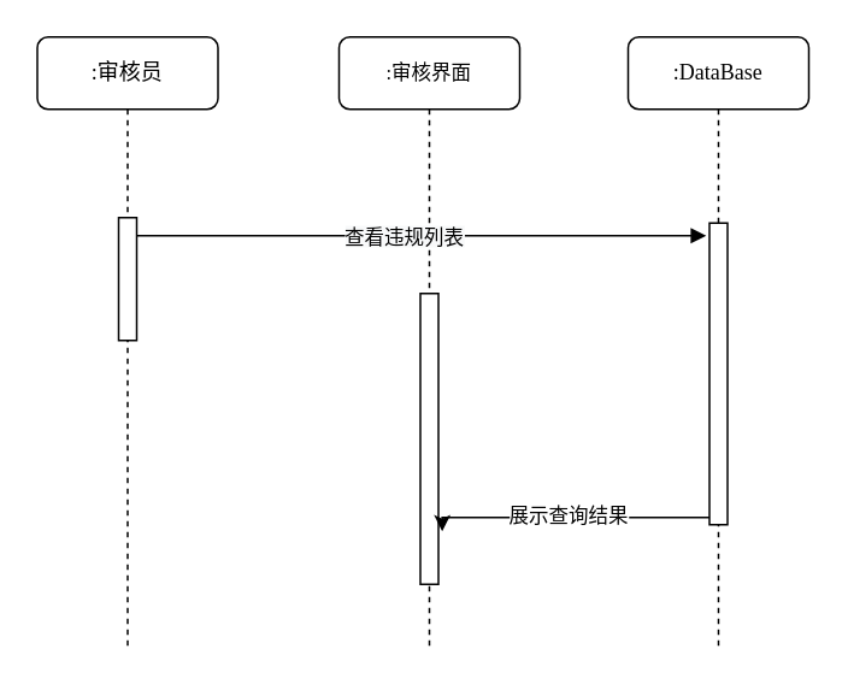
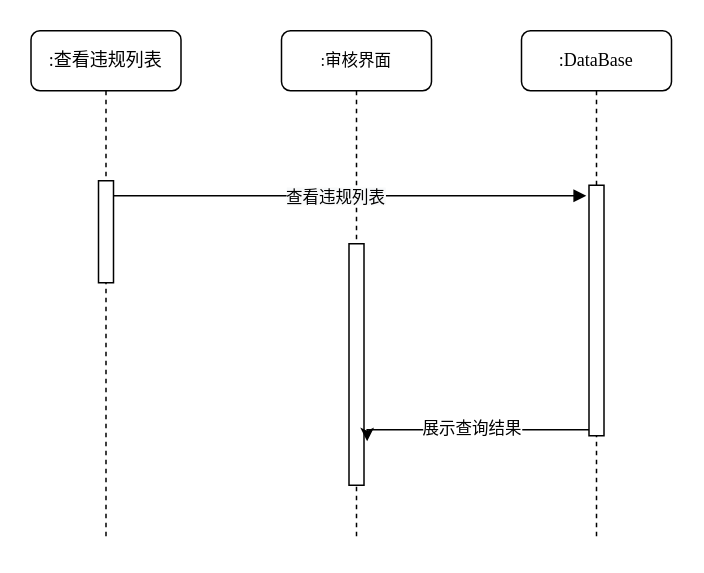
  <mxCell id="0" />
  <mxCell id="1" parent="0" />
  <mxCell id="2" value="&lt;font style=&quot;font-size: 11px ; line-height: 1.2&quot;&gt;:审核界面&lt;/font&gt;" style="shape=umlLifeline;perimeter=lifelinePerimeter;whiteSpace=wrap;html=1;container=1;collapsible=0;recursiveResize=0;outlineConnect=0;rounded=1;shadow=0;comic=0;labelBackgroundColor=none;strokeWidth=1;fontFamily=Verdana;fontSize=12;align=center;" vertex="1" parent="1"><mxGeometry x="187" y="20" width="100" height="338" as="geometry" /></mxCell>
  <mxCell id="3" value="" style="html=1;points=[];perimeter=orthogonalPerimeter;rounded=0;shadow=0;comic=0;labelBackgroundColor=none;strokeWidth=1;fontFamily=Verdana;fontSize=12;align=center;" vertex="1" parent="2"><mxGeometry x="45" y="142" width="10" height="161" as="geometry" /></mxCell>
  <mxCell id="4" value=":DataBase" style="shape=umlLifeline;perimeter=lifelinePerimeter;whiteSpace=wrap;html=1;container=1;collapsible=0;recursiveResize=0;outlineConnect=0;rounded=1;shadow=0;comic=0;labelBackgroundColor=none;strokeWidth=1;fontFamily=Verdana;fontSize=12;align=center;" vertex="1" parent="1"><mxGeometry x="347" y="20" width="100" height="340" as="geometry" /></mxCell>
  <mxCell id="5" value="" style="html=1;points=[];perimeter=orthogonalPerimeter;rounded=0;shadow=0;comic=0;labelBackgroundColor=none;strokeWidth=1;fontFamily=Verdana;fontSize=12;align=center;" vertex="1" parent="4"><mxGeometry x="45" y="103" width="10" height="167" as="geometry" /></mxCell>
- <mxCell id="6" value=":审核员" style="shape=umlLifeline;perimeter=lifelinePerimeter;whiteSpace=wrap;html=1;container=1;collapsible=0;recursiveResize=0;outlineConnect=0;rounded=1;shadow=0;comic=0;labelBackgroundColor=none;strokeWidth=1;fontFamily=Verdana;fontSize=12;align=center;" vertex="1" parent="1"><mxGeometry x="20" y="20" width="100" height="340" as="geometry" /></mxCell>
+ <mxCell id="6" value=":查看违规列表" style="shape=umlLifeline;perimeter=lifelinePerimeter;whiteSpace=wrap;html=1;container=1;collapsible=0;recursiveResize=0;outlineConnect=0;rounded=1;shadow=0;comic=0;labelBackgroundColor=none;strokeWidth=1;fontFamily=Verdana;fontSize=12;align=center;" vertex="1" parent="1"><mxGeometry x="20" y="20" width="100" height="340" as="geometry" /></mxCell>
  <mxCell id="7" value="" style="html=1;points=[];perimeter=orthogonalPerimeter;rounded=0;shadow=0;comic=0;labelBackgroundColor=none;strokeWidth=1;fontFamily=Verdana;fontSize=12;align=center;" vertex="1" parent="6"><mxGeometry x="45" y="100" width="10" height="68" as="geometry" /></mxCell>
  <mxCell id="8" value="" style="html=1;verticalAlign=bottom;endArrow=block;entryX=-0.18;entryY=0.041;labelBackgroundColor=none;fontFamily=Verdana;fontSize=12;edgeStyle=elbowEdgeStyle;elbow=vertical;entryDx=0;entryDy=0;entryPerimeter=0;" edge="1" parent="1" source="7" target="5"><mxGeometry x="-0.031" y="-57" relative="1" as="geometry"><mxPoint x="167" y="130" as="sourcePoint" /><mxPoint as="offset" /></mxGeometry></mxCell>
  <mxCell id="9" value="&lt;font face=&quot;verdana&quot;&gt;&lt;span style=&quot;background-color: rgb(248 , 249 , 250)&quot;&gt;查看违规列表&lt;/span&gt;&lt;/font&gt;" style="edgeLabel;html=1;align=center;verticalAlign=middle;resizable=0;points=[];" vertex="1" connectable="0" parent="8"><mxGeometry x="-0.185" y="-2" relative="1" as="geometry"><mxPoint x="18" y="-2" as="offset" /></mxGeometry></mxCell>
  <mxCell id="10" style="edgeStyle=orthogonalEdgeStyle;rounded=0;orthogonalLoop=1;jettySize=auto;html=1;entryX=1.21;entryY=0.818;entryDx=0;entryDy=0;entryPerimeter=0;" edge="1" parent="1" source="5" target="3"><mxGeometry relative="1" as="geometry"><Array as="points"><mxPoint x="361" y="286" /><mxPoint x="361" y="286" /></Array></mxGeometry></mxCell>
  <mxCell id="11" value="展示查询结果" style="edgeLabel;html=1;align=center;verticalAlign=middle;resizable=0;points=[];" vertex="1" connectable="0" parent="10"><mxGeometry x="0.194" relative="1" as="geometry"><mxPoint x="14" y="-2" as="offset" /></mxGeometry></mxCell>
